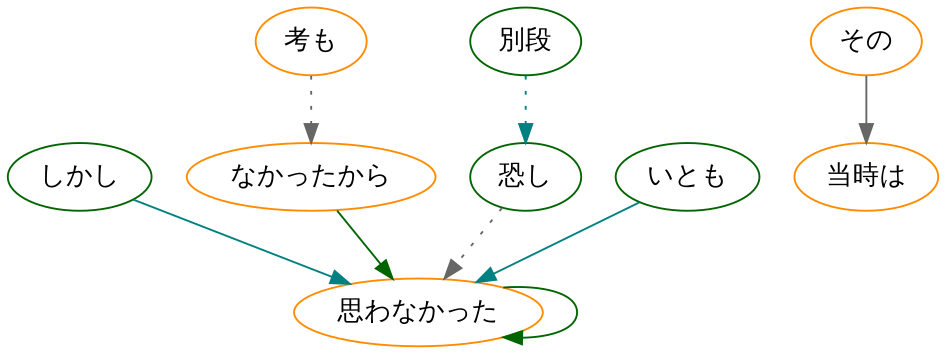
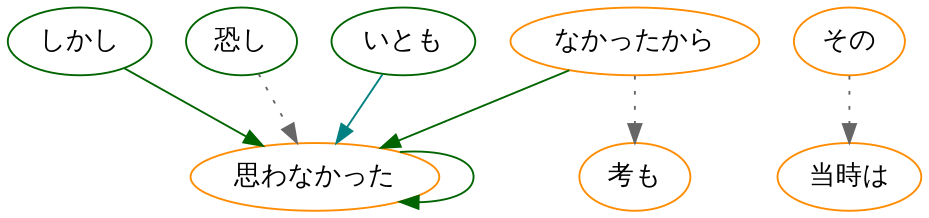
  digraph {
    fontname=Ubuntu
    node [color=darkorange fontname=Ubuntu]
    edge [color=teal fontname=Ubuntu style=solid]
    "しかし" [color=darkgreen]
    "思わなかった"
    "その"
    "当時は"
    "なかったから"
    "考も"
-   "別段" [color=darkgreen]
    "恐し" [color=darkgreen]
    "いとも" [color=darkgreen]
-   "しかし" -> "思わなかった"
+   "しかし" -> "思わなかった" [color=darkgreen]
    "思わなかった" -> "思わなかった" [color=darkgreen]
-   "その" -> "当時は" [color=gray40]
+   "その" -> "当時は" [color=gray40 style=dotted]
    "なかったから" -> "思わなかった" [color=darkgreen]
-   "考も" -> "なかったから" [color=gray40 style=dotted]
-   "別段" -> "恐し" [style=dotted]
+   "なかったから" -> "考も" [color=gray40 style=dotted]
    "恐し" -> "思わなかった" [color=gray40 style=dotted]
    "いとも" -> "思わなかった"
  }
